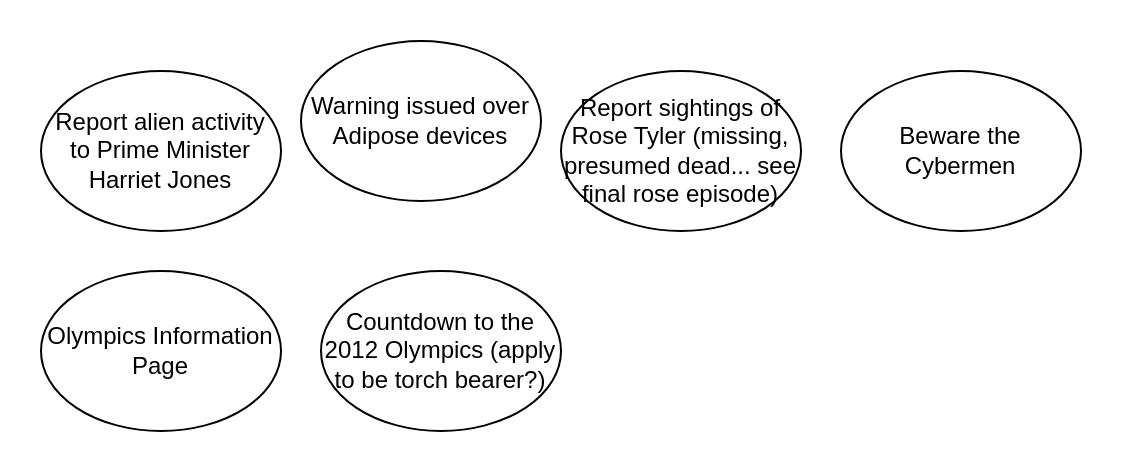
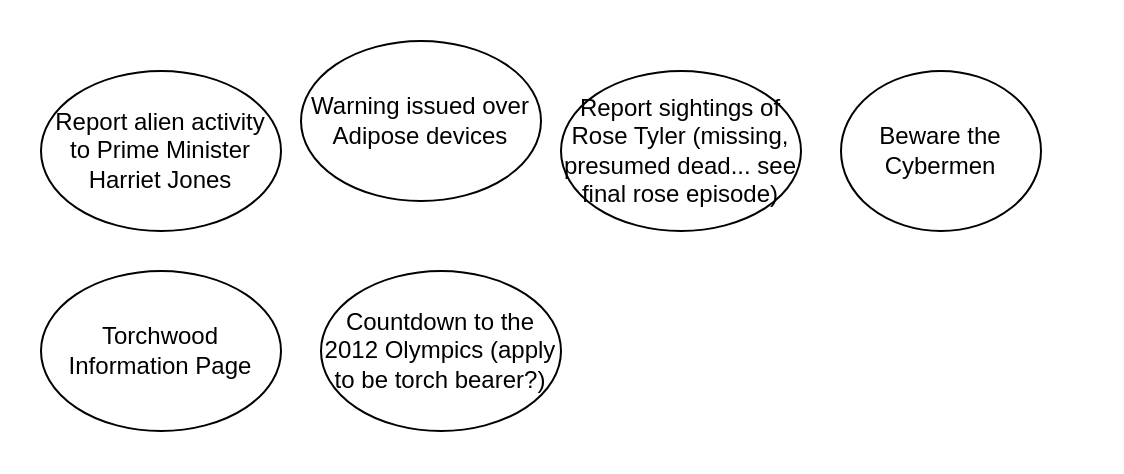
  <mxCell id="0" />
  <mxCell id="1" parent="0" />
  <mxCell id="2" value="Report alien activity to Prime Minister Harriet Jones" style="ellipse;whiteSpace=wrap;html=1;" vertex="1" parent="1"><mxGeometry x="20" y="35" width="120" height="80" as="geometry" /></mxCell>
  <mxCell id="3" value="Report sightings of Rose Tyler (missing, presumed dead... see final rose episode)" style="ellipse;whiteSpace=wrap;html=1;" vertex="1" parent="1"><mxGeometry x="280" y="35" width="120" height="80" as="geometry" /></mxCell>
- <mxCell id="4" value="Beware the Cybermen" style="ellipse;whiteSpace=wrap;html=1;" vertex="1" parent="1"><mxGeometry x="420" y="35" width="120" height="80" as="geometry" /></mxCell>
+ <mxCell id="4" value="Beware the Cybermen" style="ellipse;whiteSpace=wrap;html=1;" vertex="1" parent="1"><mxGeometry x="420" y="35" width="100" height="80" as="geometry" /></mxCell>
  <mxCell id="5" value="Warning issued over Adipose devices" style="ellipse;whiteSpace=wrap;html=1;" vertex="1" parent="1"><mxGeometry x="150" y="20" width="120" height="80" as="geometry" /></mxCell>
- <mxCell id="6" value="Olympics Information Page" style="ellipse;whiteSpace=wrap;html=1;" vertex="1" parent="1"><mxGeometry x="20" y="135" width="120" height="80" as="geometry" /></mxCell>
+ <mxCell id="6" value="Torchwood Information Page" style="ellipse;whiteSpace=wrap;html=1;" vertex="1" parent="1"><mxGeometry x="20" y="135" width="120" height="80" as="geometry" /></mxCell>
  <mxCell id="7" value="Countdown to the 2012 Olympics (apply to be torch bearer?)" style="ellipse;whiteSpace=wrap;html=1;" vertex="1" parent="1"><mxGeometry x="160" y="135" width="120" height="80" as="geometry" /></mxCell>
